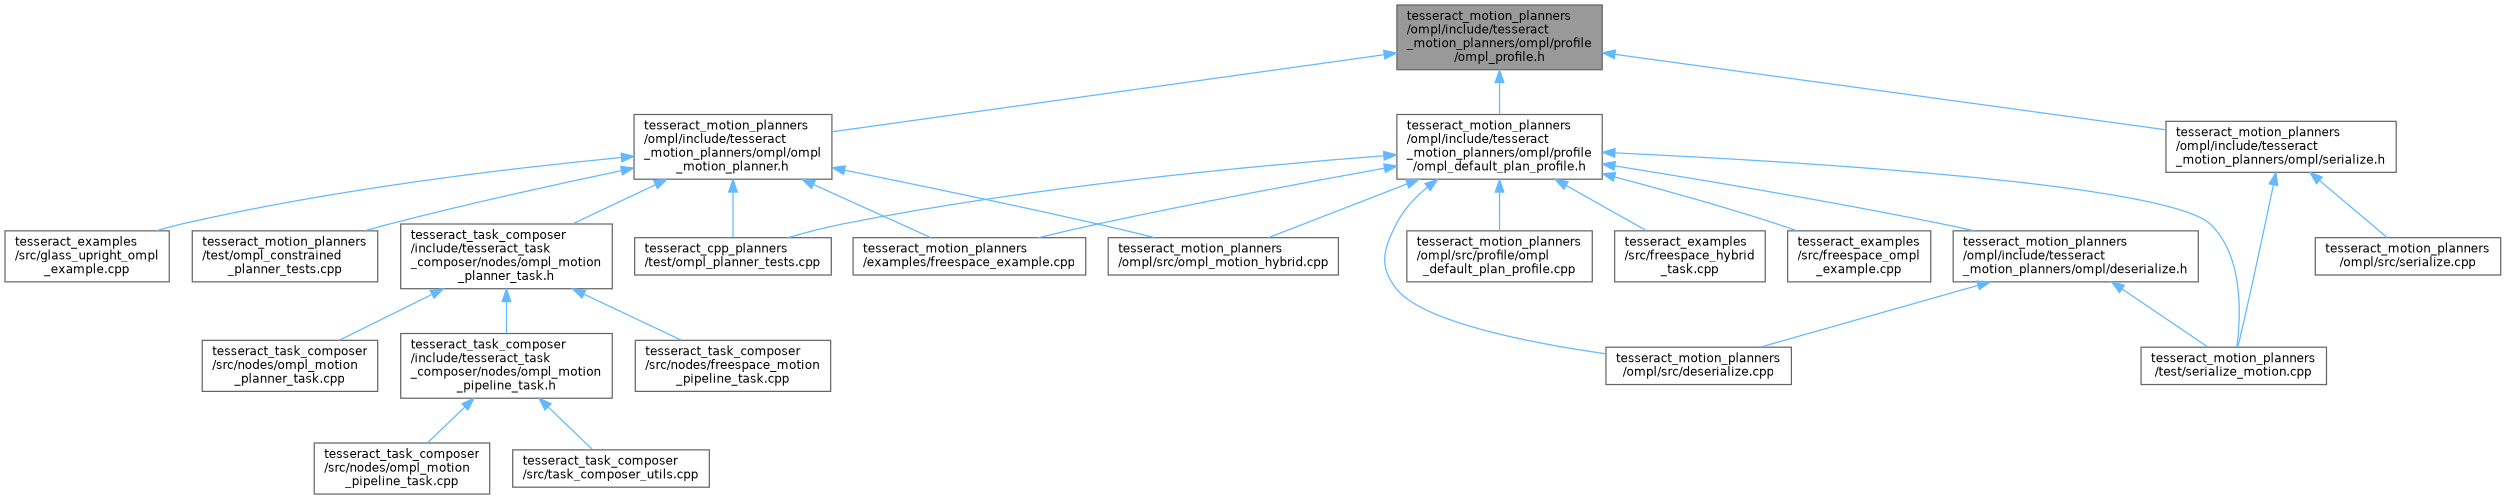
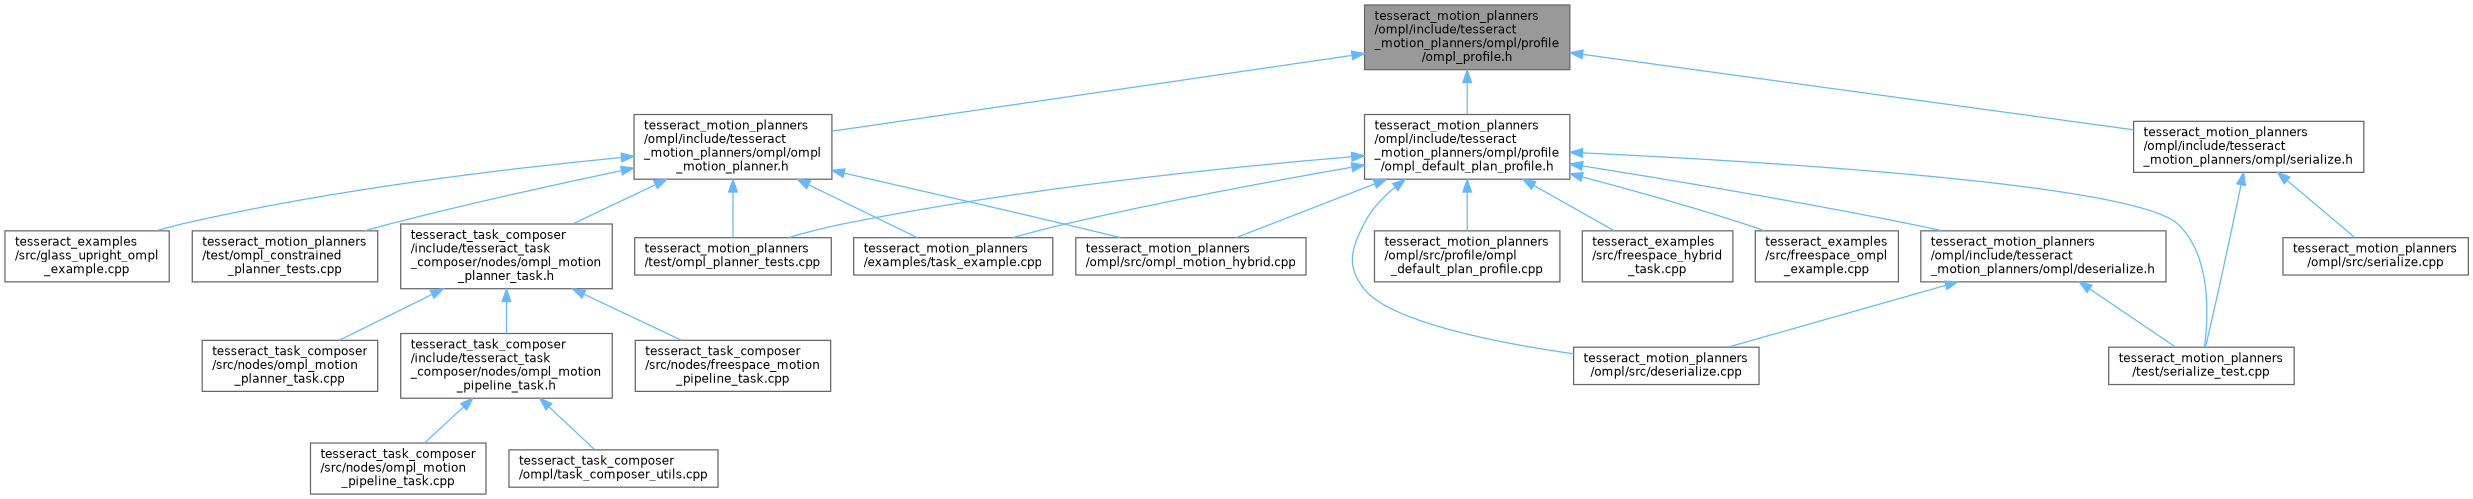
  digraph {
    node [color=grey40 fillcolor=white fontname=Helvetica fontsize=10 shape=box style=filled]
    edge [color=steelblue1 dir=back fontname=Helvetica fontsize=10 labelfontname=Helvetica labelfontsize=10 style=solid]
    n1 [color=gray40 fillcolor=grey60 fontcolor=black height=0.2 label="tesseract_motion_planners\l/ompl/include/tesseract\l_motion_planners/ompl/profile\l/ompl_profile.h" width=0.4]
    n2 [height=0.2 label="tesseract_motion_planners\l/ompl/include/tesseract\l_motion_planners/ompl/ompl\l_motion_planner.h" width=0.4]
    n3 [height=0.2 label="tesseract_motion_planners\l/ompl/include/tesseract\l_motion_planners/ompl/profile\l/ompl_default_plan_profile.h" width=0.4]
    n4 [height=0.2 label="tesseract_motion_planners\l/ompl/include/tesseract\l_motion_planners/ompl/serialize.h" width=0.4]
    n5 [height=0.2 label="tesseract_examples\l/src/glass_upright_ompl\l_example.cpp" width=0.4]
-   n6 [height=0.2 label="tesseract_motion_planners\l/examples/freespace_example.cpp" width=0.4]
+   n6 [height=0.2 label="tesseract_motion_planners\l/examples/task_example.cpp" width=0.4]
    n7 [height=0.2 label="tesseract_motion_planners\l/ompl/src/ompl_motion_hybrid.cpp" width=0.4]
    n8 [height=0.2 label="tesseract_motion_planners\l/test/ompl_constrained\l_planner_tests.cpp" width=0.4]
-   n9 [height=0.2 label="tesseract_cpp_planners\l/test/ompl_planner_tests.cpp" width=0.4]
+   n9 [height=0.2 label="tesseract_motion_planners\l/test/ompl_planner_tests.cpp" width=0.4]
    n10 [height=0.2 label="tesseract_task_composer\l/include/tesseract_task\l_composer/nodes/ompl_motion\l_planner_task.h" width=0.4]
    n11 [height=0.2 label="tesseract_examples\l/src/freespace_hybrid\l_task.cpp" width=0.4]
    n12 [height=0.2 label="tesseract_examples\l/src/freespace_ompl\l_example.cpp" width=0.4]
    n13 [height=0.2 label="tesseract_motion_planners\l/ompl/include/tesseract\l_motion_planners/ompl/deserialize.h" width=0.4]
    n14 [height=0.2 label="tesseract_motion_planners\l/ompl/src/deserialize.cpp" width=0.4]
-   n15 [height=0.2 label="tesseract_motion_planners\l/test/serialize_motion.cpp" width=0.4]
+   n15 [height=0.2 label="tesseract_motion_planners\l/test/serialize_test.cpp" width=0.4]
    n16 [height=0.2 label="tesseract_motion_planners\l/ompl/src/profile/ompl\l_default_plan_profile.cpp" width=0.4]
    n17 [height=0.2 label="tesseract_motion_planners\l/ompl/src/serialize.cpp" width=0.4]
    n18 [height=0.2 label="tesseract_task_composer\l/include/tesseract_task\l_composer/nodes/ompl_motion\l_pipeline_task.h" width=0.4]
    n19 [height=0.2 label="tesseract_task_composer\l/src/nodes/freespace_motion\l_pipeline_task.cpp" width=0.4]
    n20 [height=0.2 label="tesseract_task_composer\l/src/nodes/ompl_motion\l_planner_task.cpp" width=0.4]
    n21 [height=0.2 label="tesseract_task_composer\l/src/nodes/ompl_motion\l_pipeline_task.cpp" width=0.4]
-   n22 [height=0.2 label="tesseract_task_composer\l/src/task_composer_utils.cpp" width=0.4]
+   n22 [height=0.2 label="tesseract_task_composer\l/ompl/task_composer_utils.cpp" width=0.4]
    n1 -> n2
    n1 -> n3
    n1 -> n4
    n2 -> n5
    n2 -> n6
    n2 -> n7
    n2 -> n8
    n2 -> n9
    n2 -> n10
    n3 -> n6
    n3 -> n7
    n3 -> n9
    n3 -> n11
    n3 -> n12
    n3 -> n13
    n3 -> n14
    n3 -> n15
    n3 -> n16
    n4 -> n15
    n4 -> n17
    n10 -> n18
    n10 -> n19
    n10 -> n20
    n13 -> n14
    n13 -> n15
    n18 -> n21
    n18 -> n22
  }
